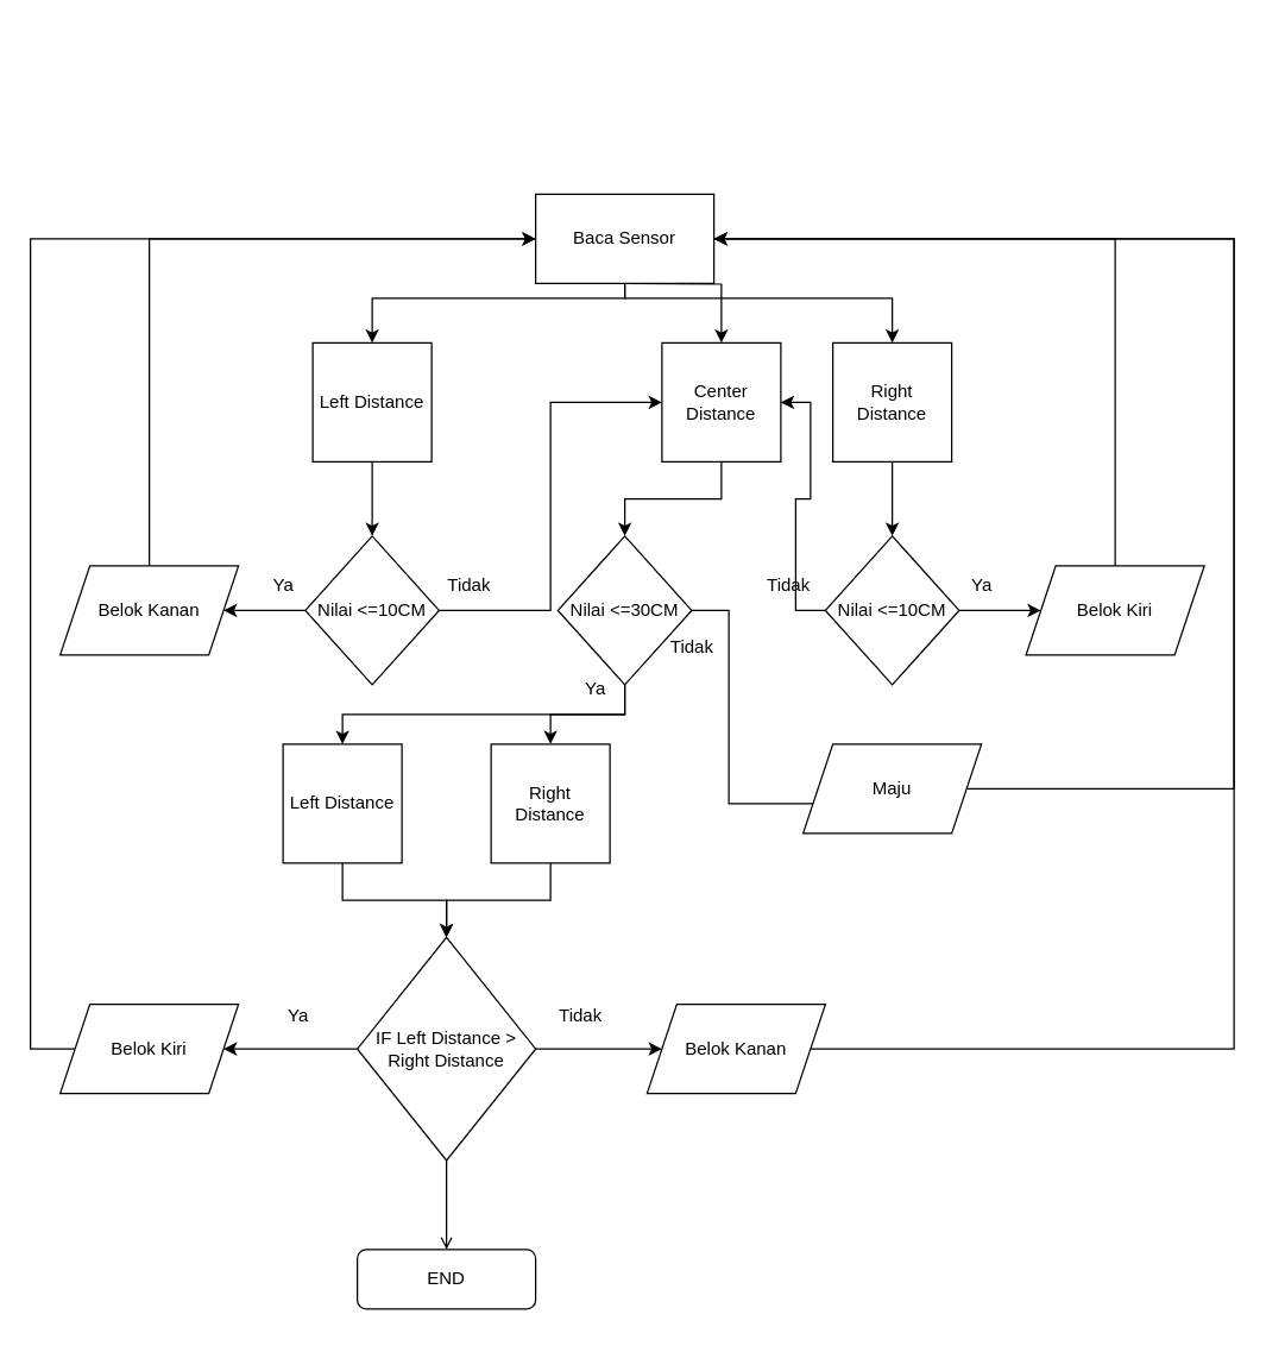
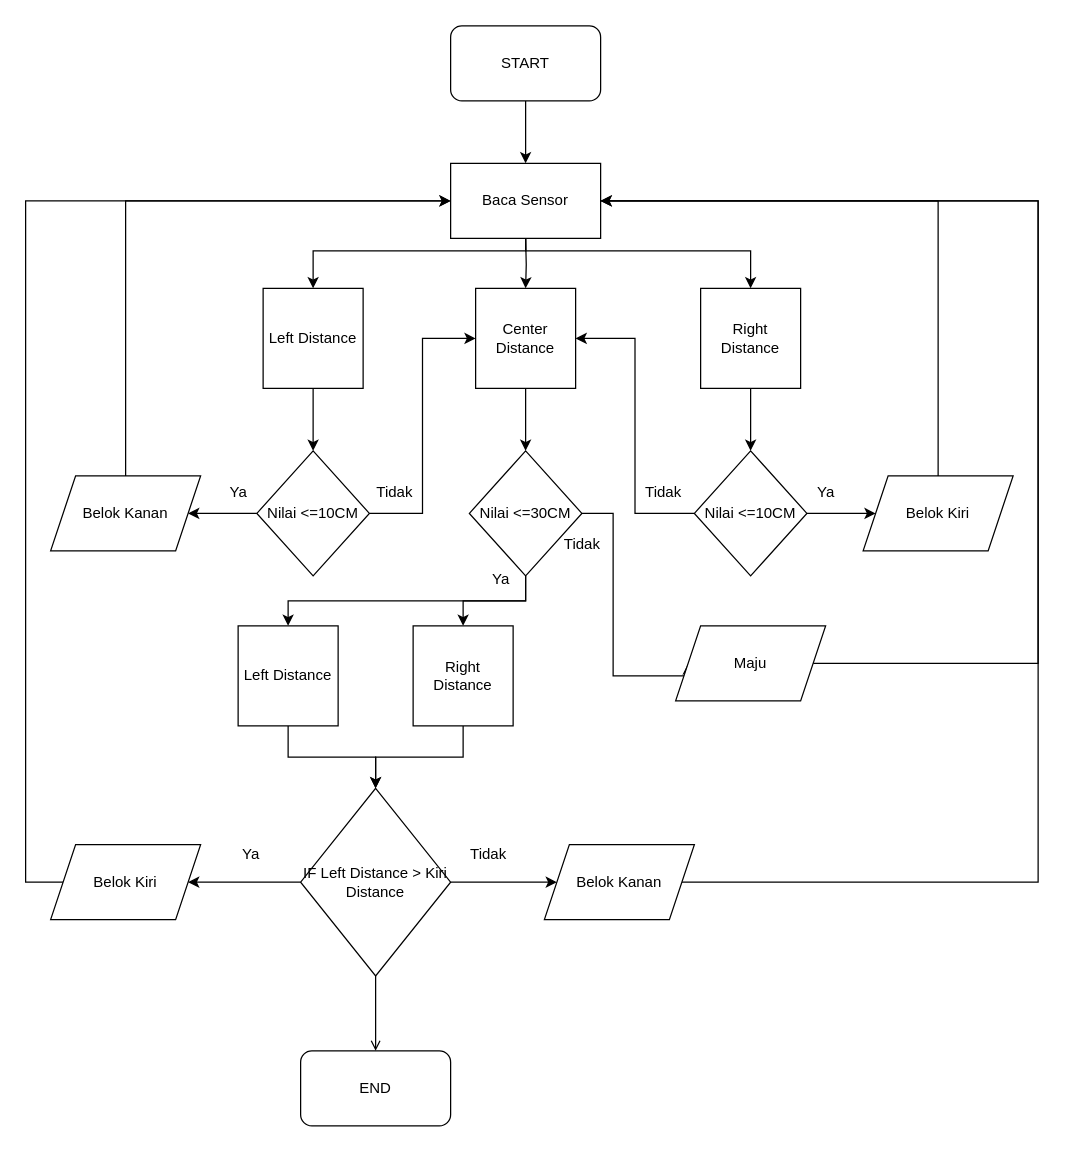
  <mxCell id="0" />
  <mxCell id="1" parent="0" />
  <mxCell id="2" style="edgeStyle=orthogonalEdgeStyle;rounded=0;orthogonalLoop=1;jettySize=auto;html=1;entryX=0.5;entryY=0;entryDx=0;entryDy=0;" edge="1" parent="1" target="10"><mxGeometry relative="1" as="geometry"><mxPoint x="420" y="190" as="sourcePoint" /><Array as="points"><mxPoint x="420" y="200" /><mxPoint x="600" y="200" /></Array></mxGeometry></mxCell>
  <mxCell id="3" style="edgeStyle=orthogonalEdgeStyle;rounded=0;orthogonalLoop=1;jettySize=auto;html=1;entryX=0.5;entryY=0;entryDx=0;entryDy=0;" edge="1" parent="1" target="6"><mxGeometry relative="1" as="geometry"><mxPoint x="420" y="190" as="sourcePoint" /></mxGeometry></mxCell>
  <mxCell id="4" style="edgeStyle=orthogonalEdgeStyle;rounded=0;orthogonalLoop=1;jettySize=auto;html=1;entryX=0.5;entryY=0;entryDx=0;entryDy=0;" edge="1" parent="1" target="8"><mxGeometry relative="1" as="geometry"><mxPoint x="420" y="190" as="sourcePoint" /><Array as="points"><mxPoint x="420" y="200" /><mxPoint x="250" y="200" /></Array></mxGeometry></mxCell>
  <mxCell id="5" value="" style="edgeStyle=orthogonalEdgeStyle;rounded=0;orthogonalLoop=1;jettySize=auto;html=1;" edge="1" parent="1" source="6" target="16"><mxGeometry relative="1" as="geometry" /></mxCell>
- <mxCell id="6" value="Center Distance" style="whiteSpace=wrap;html=1;aspect=fixed;" vertex="1" parent="1"><mxGeometry x="445" y="230" width="80" height="80" as="geometry" /></mxCell>
+ <mxCell id="6" value="Center Distance" style="whiteSpace=wrap;html=1;aspect=fixed;" vertex="1" parent="1"><mxGeometry x="380" y="230" width="80" height="80" as="geometry" /></mxCell>
  <mxCell id="7" value="" style="edgeStyle=orthogonalEdgeStyle;rounded=0;orthogonalLoop=1;jettySize=auto;html=1;" edge="1" parent="1" source="8" target="12"><mxGeometry relative="1" as="geometry" /></mxCell>
  <mxCell id="8" value="Left Distance" style="whiteSpace=wrap;html=1;aspect=fixed;" vertex="1" parent="1"><mxGeometry x="210" y="230" width="80" height="80" as="geometry" /></mxCell>
  <mxCell id="9" value="" style="edgeStyle=orthogonalEdgeStyle;rounded=0;orthogonalLoop=1;jettySize=auto;html=1;" edge="1" parent="1" source="10" target="19"><mxGeometry relative="1" as="geometry" /></mxCell>
  <mxCell id="10" value="Right Distance" style="whiteSpace=wrap;html=1;aspect=fixed;" vertex="1" parent="1"><mxGeometry x="560" y="230" width="80" height="80" as="geometry" /></mxCell>
  <mxCell id="11" style="edgeStyle=orthogonalEdgeStyle;rounded=0;orthogonalLoop=1;jettySize=auto;html=1;entryX=0;entryY=0.5;entryDx=0;entryDy=0;" edge="1" parent="1" source="12" target="6"><mxGeometry relative="1" as="geometry" /></mxCell>
  <mxCell id="12" value="Nilai &amp;lt;=10CM" style="rhombus;whiteSpace=wrap;html=1;" vertex="1" parent="1"><mxGeometry x="205" y="360" width="90" height="100" as="geometry" /></mxCell>
- <mxCell id="13" style="edgeStyle=orthogonalEdgeStyle;rounded=0;orthogonalLoop=1;jettySize=auto;html=1;entryX=0;entryY=0.5;entryDx=0;entryDy=0;endArrow=none;" edge="1" parent="1" source="16" target="40"><mxGeometry relative="1" as="geometry"><mxPoint x="510" y="530" as="targetPoint" /><Array as="points"><mxPoint x="490" y="410" /><mxPoint x="490" y="540" /><mxPoint x="550" y="540" /></Array></mxGeometry></mxCell>
+ <mxCell id="13" style="edgeStyle=orthogonalEdgeStyle;rounded=0;orthogonalLoop=1;jettySize=auto;html=1;entryX=0;entryY=0.5;entryDx=0;entryDy=0;" edge="1" parent="1" source="16" target="40"><mxGeometry relative="1" as="geometry"><mxPoint x="510" y="530" as="targetPoint" /><Array as="points"><mxPoint x="490" y="410" /><mxPoint x="490" y="540" /><mxPoint x="550" y="540" /></Array></mxGeometry></mxCell>
  <mxCell id="14" value="" style="edgeStyle=orthogonalEdgeStyle;rounded=0;orthogonalLoop=1;jettySize=auto;html=1;" edge="1" parent="1" source="16" target="28"><mxGeometry relative="1" as="geometry" /></mxCell>
  <mxCell id="15" style="edgeStyle=orthogonalEdgeStyle;rounded=0;orthogonalLoop=1;jettySize=auto;html=1;entryX=0.5;entryY=0;entryDx=0;entryDy=0;" edge="1" parent="1" source="16" target="26"><mxGeometry relative="1" as="geometry"><Array as="points"><mxPoint x="420" y="480" /><mxPoint x="230" y="480" /></Array></mxGeometry></mxCell>
  <mxCell id="16" value="Nilai &amp;lt;=30CM" style="rhombus;whiteSpace=wrap;html=1;" vertex="1" parent="1"><mxGeometry x="375" y="360" width="90" height="100" as="geometry" /></mxCell>
  <mxCell id="17" value="" style="edgeStyle=orthogonalEdgeStyle;rounded=0;orthogonalLoop=1;jettySize=auto;html=1;" edge="1" parent="1" source="19" target="35"><mxGeometry relative="1" as="geometry"><mxPoint x="690" y="410" as="targetPoint" /></mxGeometry></mxCell>
  <mxCell id="18" style="edgeStyle=orthogonalEdgeStyle;rounded=0;orthogonalLoop=1;jettySize=auto;html=1;entryX=1;entryY=0.5;entryDx=0;entryDy=0;" edge="1" parent="1" source="19" target="6"><mxGeometry relative="1" as="geometry" /></mxCell>
  <mxCell id="19" value="Nilai &amp;lt;=10CM" style="rhombus;whiteSpace=wrap;html=1;" vertex="1" parent="1"><mxGeometry x="555" y="360" width="90" height="100" as="geometry" /></mxCell>
  <mxCell id="20" value="Ya" style="text;html=1;align=center;verticalAlign=middle;resizable=0;points=[];autosize=1;strokeColor=none;fillColor=none;" vertex="1" parent="1"><mxGeometry x="170" y="378" width="40" height="30" as="geometry" /></mxCell>
  <mxCell id="21" value="Ya" style="text;html=1;align=center;verticalAlign=middle;resizable=0;points=[];autosize=1;strokeColor=none;fillColor=none;" vertex="1" parent="1"><mxGeometry x="640" y="378" width="40" height="30" as="geometry" /></mxCell>
  <mxCell id="22" value="Tidak" style="text;html=1;align=center;verticalAlign=middle;resizable=0;points=[];autosize=1;strokeColor=none;fillColor=none;" vertex="1" parent="1"><mxGeometry x="505" y="378" width="50" height="30" as="geometry" /></mxCell>
  <mxCell id="23" value="Tidak" style="text;html=1;align=center;verticalAlign=middle;resizable=0;points=[];autosize=1;strokeColor=none;fillColor=none;" vertex="1" parent="1"><mxGeometry x="290" y="378" width="50" height="30" as="geometry" /></mxCell>
  <mxCell id="24" value="Tidak" style="text;html=1;align=center;verticalAlign=middle;resizable=0;points=[];autosize=1;strokeColor=none;fillColor=none;" vertex="1" parent="1"><mxGeometry x="440" y="420" width="50" height="30" as="geometry" /></mxCell>
  <mxCell id="25" style="edgeStyle=orthogonalEdgeStyle;rounded=0;orthogonalLoop=1;jettySize=auto;html=1;entryX=0.5;entryY=0;entryDx=0;entryDy=0;" edge="1" parent="1" source="26" target="33"><mxGeometry relative="1" as="geometry" /></mxCell>
  <mxCell id="26" value="Left Distance" style="whiteSpace=wrap;html=1;aspect=fixed;" vertex="1" parent="1"><mxGeometry x="190" y="500" width="80" height="80" as="geometry" /></mxCell>
  <mxCell id="27" style="edgeStyle=orthogonalEdgeStyle;rounded=0;orthogonalLoop=1;jettySize=auto;html=1;entryX=0.5;entryY=0;entryDx=0;entryDy=0;" edge="1" parent="1" source="28" target="33"><mxGeometry relative="1" as="geometry" /></mxCell>
  <mxCell id="28" value="Right Distance" style="whiteSpace=wrap;html=1;aspect=fixed;" vertex="1" parent="1"><mxGeometry x="330" y="500" width="80" height="80" as="geometry" /></mxCell>
  <mxCell id="29" value="Ya" style="text;html=1;align=center;verticalAlign=middle;resizable=0;points=[];autosize=1;strokeColor=none;fillColor=none;" vertex="1" parent="1"><mxGeometry x="380" y="448" width="40" height="30" as="geometry" /></mxCell>
  <mxCell id="30" value="" style="edgeStyle=orthogonalEdgeStyle;rounded=0;orthogonalLoop=1;jettySize=auto;html=1;" edge="1" parent="1" source="33" target="42"><mxGeometry relative="1" as="geometry" /></mxCell>
  <mxCell id="31" value="" style="edgeStyle=orthogonalEdgeStyle;rounded=0;orthogonalLoop=1;jettySize=auto;html=1;" edge="1" parent="1" source="33" target="44"><mxGeometry relative="1" as="geometry" /></mxCell>
  <mxCell id="32" value="" style="edgeStyle=orthogonalEdgeStyle;rounded=0;orthogonalLoop=1;jettySize=auto;html=1;endArrow=open;" edge="1" parent="1" source="33" target="50"><mxGeometry relative="1" as="geometry" /></mxCell>
- <mxCell id="33" value="IF Left Distance &amp;gt; Right Distance" style="rhombus;whiteSpace=wrap;html=1;" vertex="1" parent="1"><mxGeometry x="240" y="630" width="120" height="150" as="geometry" /></mxCell>
+ <mxCell id="33" value="IF Left Distance &amp;gt; Kiri Distance" style="rhombus;whiteSpace=wrap;html=1;" vertex="1" parent="1"><mxGeometry x="240" y="630" width="120" height="150" as="geometry" /></mxCell>
  <mxCell id="34" style="edgeStyle=orthogonalEdgeStyle;rounded=0;orthogonalLoop=1;jettySize=auto;html=1;entryX=1;entryY=0.5;entryDx=0;entryDy=0;" edge="1" parent="1" source="35" target="47"><mxGeometry relative="1" as="geometry"><Array as="points"><mxPoint x="750" y="160" /></Array></mxGeometry></mxCell>
  <mxCell id="35" value="Belok Kiri" style="shape=parallelogram;perimeter=parallelogramPerimeter;whiteSpace=wrap;html=1;fixedSize=1;" vertex="1" parent="1"><mxGeometry x="690" y="380" width="120" height="60" as="geometry" /></mxCell>
  <mxCell id="36" value="" style="edgeStyle=orthogonalEdgeStyle;rounded=0;orthogonalLoop=1;jettySize=auto;html=1;" edge="1" parent="1" source="12" target="38"><mxGeometry relative="1" as="geometry"><mxPoint x="205" y="410" as="sourcePoint" /><mxPoint x="160" y="410" as="targetPoint" /></mxGeometry></mxCell>
  <mxCell id="37" style="edgeStyle=orthogonalEdgeStyle;rounded=0;orthogonalLoop=1;jettySize=auto;html=1;entryX=0;entryY=0.5;entryDx=0;entryDy=0;" edge="1" parent="1" source="38" target="47"><mxGeometry relative="1" as="geometry"><Array as="points"><mxPoint x="100" y="160" /></Array></mxGeometry></mxCell>
  <mxCell id="38" value="Belok Kanan" style="shape=parallelogram;perimeter=parallelogramPerimeter;whiteSpace=wrap;html=1;fixedSize=1;" vertex="1" parent="1"><mxGeometry x="40" y="380" width="120" height="60" as="geometry" /></mxCell>
  <mxCell id="39" style="edgeStyle=orthogonalEdgeStyle;rounded=0;orthogonalLoop=1;jettySize=auto;html=1;entryX=1;entryY=0.5;entryDx=0;entryDy=0;endArrow=none;" edge="1" parent="1" source="40" target="47"><mxGeometry relative="1" as="geometry"><Array as="points"><mxPoint x="830" y="530" /><mxPoint x="830" y="160" /></Array></mxGeometry></mxCell>
  <mxCell id="40" value="Maju" style="shape=parallelogram;perimeter=parallelogramPerimeter;whiteSpace=wrap;html=1;fixedSize=1;" vertex="1" parent="1"><mxGeometry x="540" y="500" width="120" height="60" as="geometry" /></mxCell>
  <mxCell id="41" style="edgeStyle=orthogonalEdgeStyle;rounded=0;orthogonalLoop=1;jettySize=auto;html=1;entryX=0;entryY=0.5;entryDx=0;entryDy=0;" edge="1" parent="1" source="42"><mxGeometry relative="1" as="geometry"><mxPoint x="360" y="160" as="targetPoint" /><Array as="points"><mxPoint x="20" y="705" /><mxPoint x="20" y="160" /></Array></mxGeometry></mxCell>
  <mxCell id="42" value="Belok Kiri" style="shape=parallelogram;perimeter=parallelogramPerimeter;whiteSpace=wrap;html=1;fixedSize=1;" vertex="1" parent="1"><mxGeometry x="40" y="675" width="120" height="60" as="geometry" /></mxCell>
  <mxCell id="43" style="edgeStyle=orthogonalEdgeStyle;rounded=0;orthogonalLoop=1;jettySize=auto;html=1;entryX=1;entryY=0.5;entryDx=0;entryDy=0;" edge="1" parent="1" source="44" target="47"><mxGeometry relative="1" as="geometry"><Array as="points"><mxPoint x="830" y="705" /><mxPoint x="830" y="160" /></Array></mxGeometry></mxCell>
  <mxCell id="44" value="Belok Kanan" style="shape=parallelogram;perimeter=parallelogramPerimeter;whiteSpace=wrap;html=1;fixedSize=1;" vertex="1" parent="1"><mxGeometry x="435" y="675" width="120" height="60" as="geometry" /></mxCell>
  <mxCell id="45" value="Ya" style="text;html=1;align=center;verticalAlign=middle;resizable=0;points=[];autosize=1;strokeColor=none;fillColor=none;" vertex="1" parent="1"><mxGeometry x="180" y="668" width="40" height="30" as="geometry" /></mxCell>
  <mxCell id="46" value="Tidak" style="text;html=1;align=center;verticalAlign=middle;resizable=0;points=[];autosize=1;strokeColor=none;fillColor=none;" vertex="1" parent="1"><mxGeometry x="365" y="668" width="50" height="30" as="geometry" /></mxCell>
  <mxCell id="47" value="Baca Sensor" style="rounded=0;whiteSpace=wrap;html=1;" vertex="1" parent="1"><mxGeometry x="360" y="130" width="120" height="60" as="geometry" /></mxCell>
- <mxCell id="50" value="END" style="rounded=1;whiteSpace=wrap;html=1;" vertex="1" parent="1"><mxGeometry x="240" y="840" width="120" height="40" as="geometry" /></mxCell>
+ <mxCell id="48" value="" style="edgeStyle=orthogonalEdgeStyle;rounded=0;orthogonalLoop=1;jettySize=auto;html=1;" edge="1" parent="1" source="49" target="47"><mxGeometry relative="1" as="geometry" /></mxCell>
+ <mxCell id="49" value="START" style="rounded=1;whiteSpace=wrap;html=1;" vertex="1" parent="1"><mxGeometry x="360" y="20" width="120" height="60" as="geometry" /></mxCell>
+ <mxCell id="50" value="END" style="rounded=1;whiteSpace=wrap;html=1;" vertex="1" parent="1"><mxGeometry x="240" y="840" width="120" height="60" as="geometry" /></mxCell>
